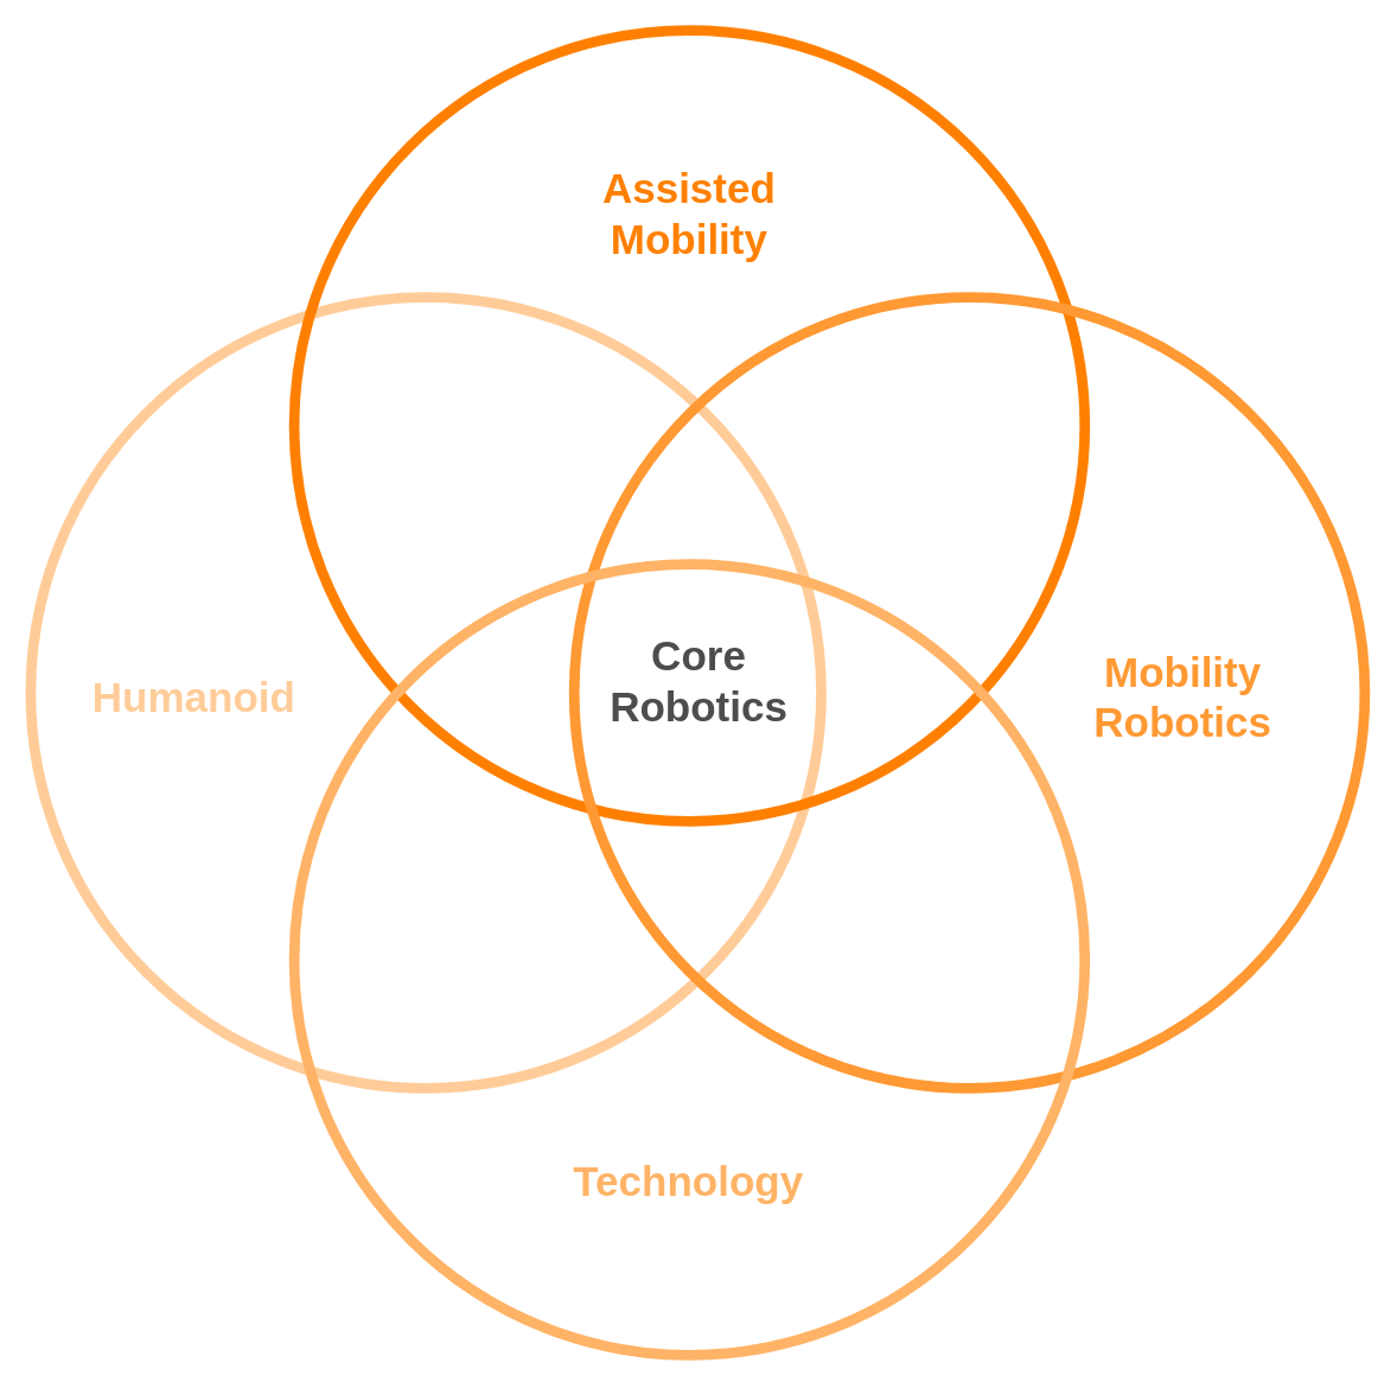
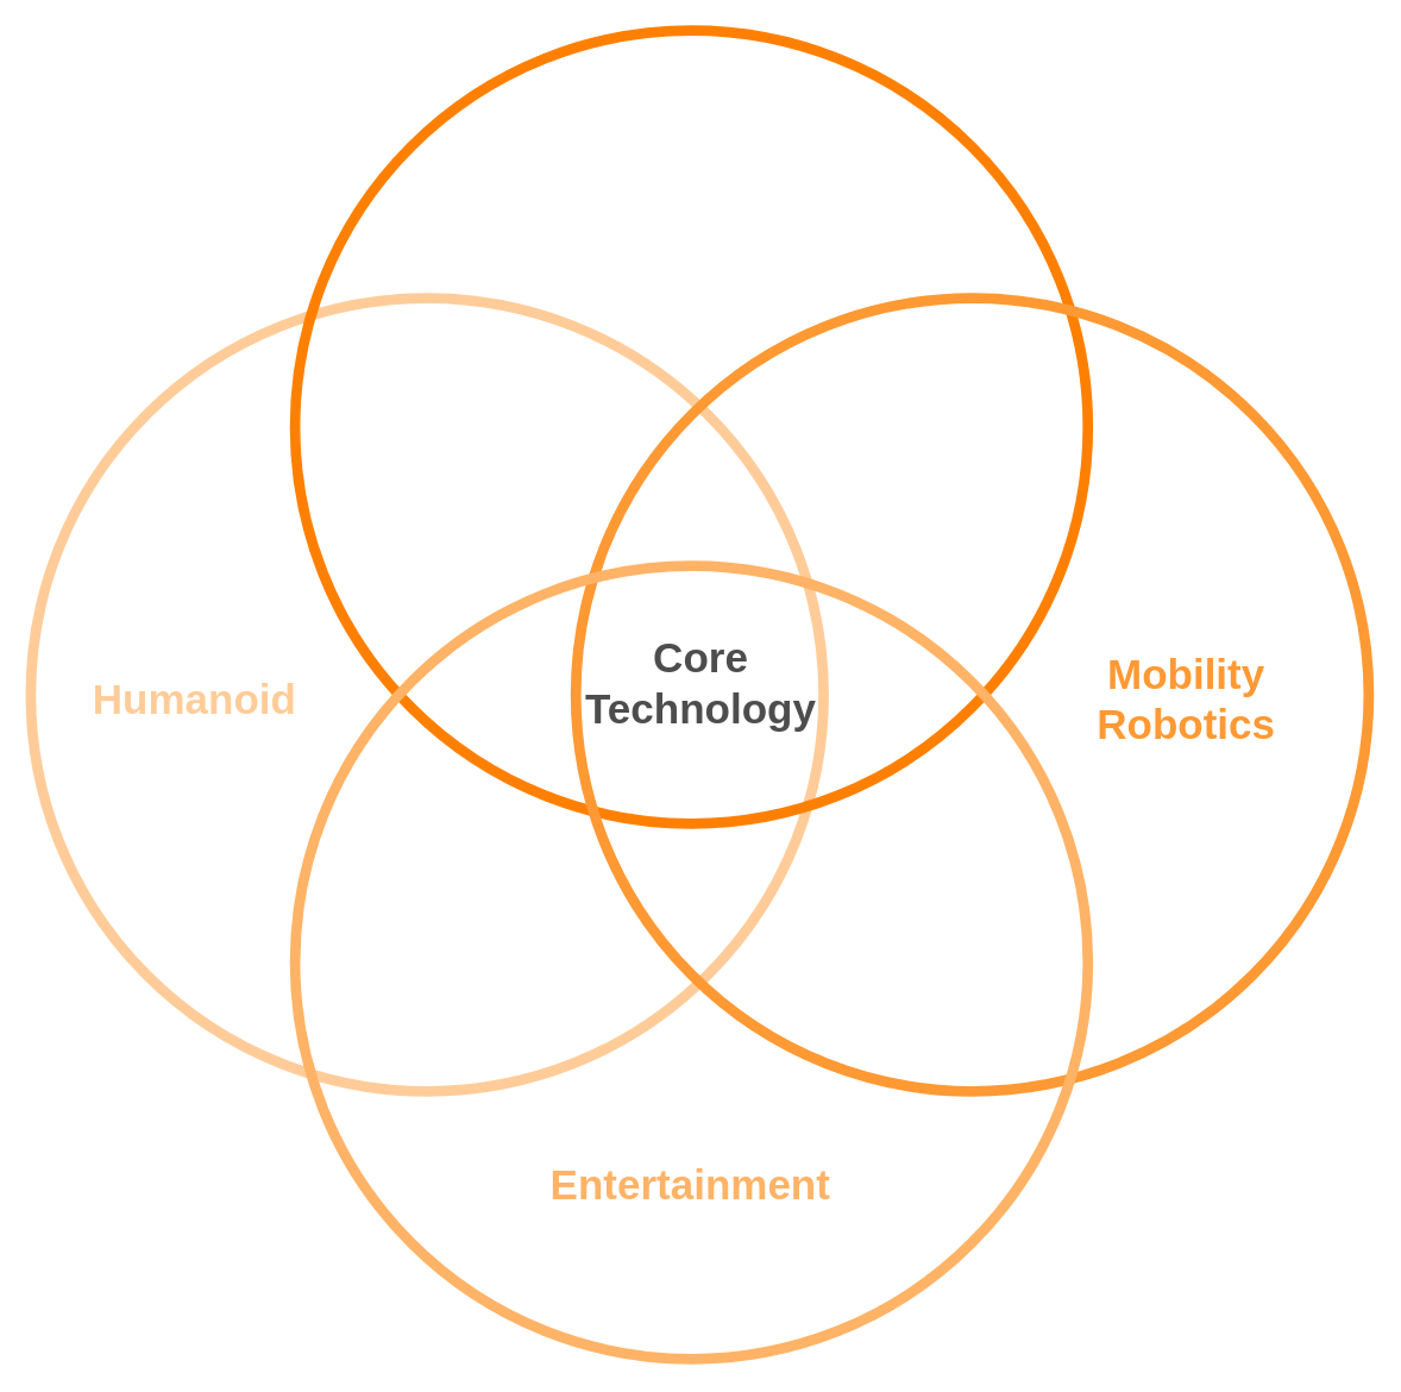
  <mxCell id="0" />
  <mxCell id="1" parent="0" />
  <mxCell id="2" value="" style="ellipse;whiteSpace=wrap;html=1;aspect=fixed;fillColor=none;fontSize=15;fontColor=#0000FF;strokeColor=#FFCC99;strokeWidth=7;" vertex="1" parent="1"><mxGeometry x="20" y="200" width="533.333" height="533.333" as="geometry" /></mxCell>
  <mxCell id="3" value="" style="ellipse;whiteSpace=wrap;html=1;aspect=fixed;fillColor=none;fontSize=15;fontColor=default;strokeColor=#FF8000;strokeWidth=7;" vertex="1" parent="1"><mxGeometry x="197.778" y="20" width="533.333" height="533.333" as="geometry" /></mxCell>
  <mxCell id="4" value="" style="ellipse;whiteSpace=wrap;html=1;aspect=fixed;fillColor=none;fontSize=15;strokeColor=#FF9933;strokeWidth=7;" vertex="1" parent="1"><mxGeometry x="386.667" y="200" width="533.333" height="533.333" as="geometry" /></mxCell>
  <mxCell id="5" value="" style="ellipse;whiteSpace=wrap;html=1;aspect=fixed;fillColor=none;fontSize=15;strokeColor=#FFB366;strokeWidth=7;fontColor=#FFFF00;" vertex="1" parent="1"><mxGeometry x="197.778" y="380" width="533.333" height="533.333" as="geometry" /></mxCell>
  <mxCell id="6" value="Humanoid" style="text;html=1;strokeColor=none;fillColor=none;align=center;verticalAlign=middle;whiteSpace=wrap;rounded=0;fontColor=#FFCC99;fontStyle=1;fontSize=28;" vertex="1" parent="1"><mxGeometry x="64.444" y="436.25" width="133.333" height="67.5" as="geometry" /></mxCell>
- <mxCell id="7" value="Assisted Mobility" style="text;html=1;strokeColor=none;fillColor=none;align=center;verticalAlign=middle;whiteSpace=wrap;rounded=0;fontColor=#FF8000;fontStyle=1;fontSize=28;" vertex="1" parent="1"><mxGeometry x="397.778" y="110" width="133.333" height="67.5" as="geometry" /></mxCell>
  <mxCell id="8" value="Mobility Robotics" style="text;html=1;strokeColor=none;fillColor=none;align=center;verticalAlign=middle;whiteSpace=wrap;rounded=0;fontColor=#FF9933;fontStyle=1;fontSize=28;" vertex="1" parent="1"><mxGeometry x="731.111" y="436.25" width="133.333" height="67.5" as="geometry" /></mxCell>
- <mxCell id="9" value="Technology" style="text;html=1;strokeColor=none;fillColor=none;align=center;verticalAlign=middle;whiteSpace=wrap;rounded=0;fontColor=#FFB366;fontStyle=1;fontSize=28;" vertex="1" parent="1"><mxGeometry x="364.444" y="762.5" width="200" height="67.5" as="geometry" /></mxCell>
- <mxCell id="10" value="Core Robotics" style="text;html=1;strokeColor=none;fillColor=none;align=center;verticalAlign=middle;whiteSpace=wrap;rounded=0;fontStyle=1;fontColor=#4D4D4D;fontSize=28;" vertex="1" parent="1"><mxGeometry x="392.22" y="413.75" width="157.78" height="90" as="geometry" /></mxCell>
+ <mxCell id="9" value="Entertainment" style="text;html=1;strokeColor=none;fillColor=none;align=center;verticalAlign=middle;whiteSpace=wrap;rounded=0;fontColor=#FFB366;fontStyle=1;fontSize=28;" vertex="1" parent="1"><mxGeometry x="364.444" y="762.5" width="200" height="67.5" as="geometry" /></mxCell>
+ <mxCell id="10" value="Core Technology" style="text;html=1;strokeColor=none;fillColor=none;align=center;verticalAlign=middle;whiteSpace=wrap;rounded=0;fontStyle=1;fontColor=#4D4D4D;fontSize=28;" vertex="1" parent="1"><mxGeometry x="392.22" y="413.75" width="157.78" height="90" as="geometry" /></mxCell>
